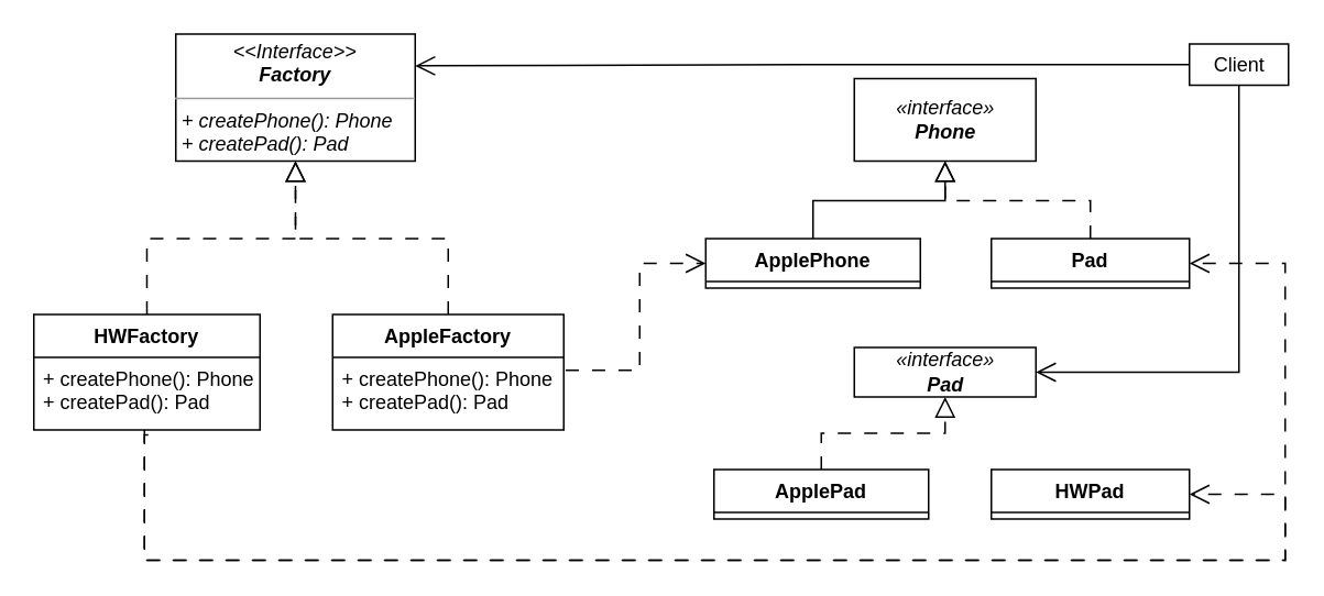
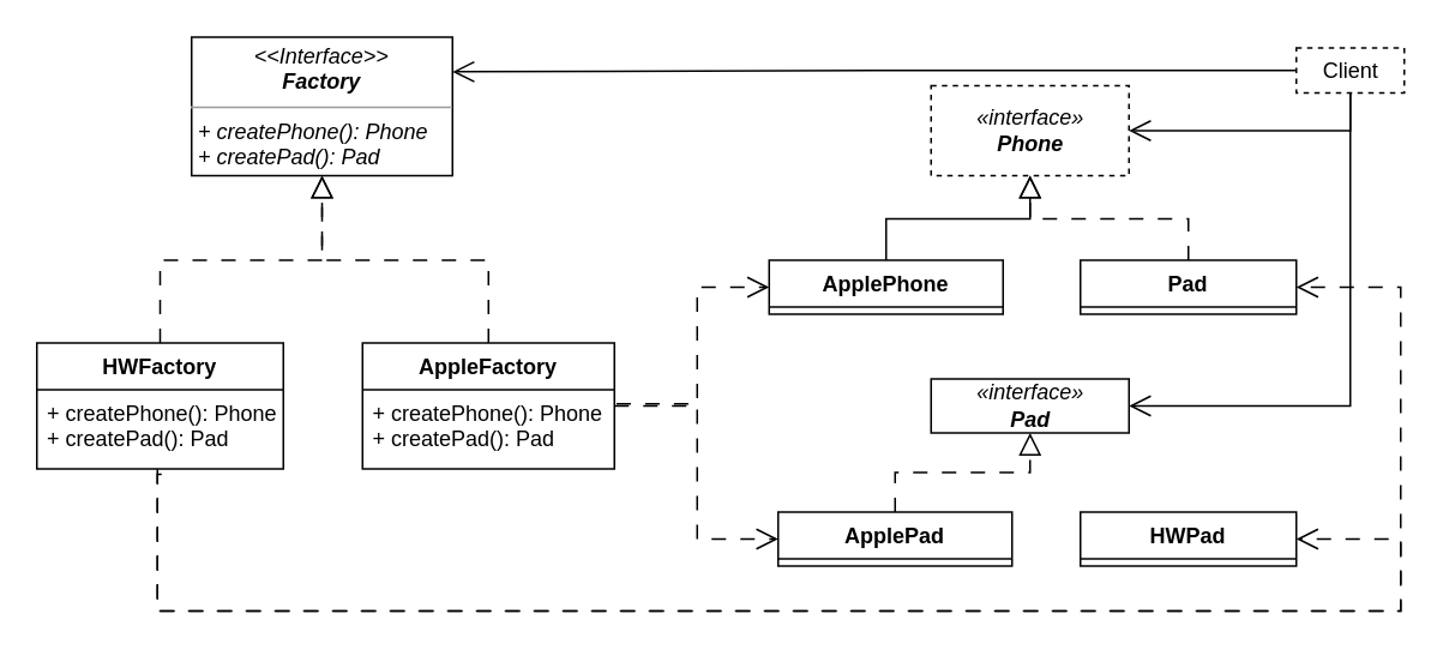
  <mxCell id="0" />
  <mxCell id="1" parent="0" />
  <mxCell id="2" value="" style="endArrow=block;endSize=10;endFill=0;shadow=0;strokeWidth=1;rounded=0;edgeStyle=elbowEdgeStyle;elbow=vertical;exitX=0.5;exitY=0;exitDx=0;exitDy=0;dashed=1;dashPattern=8 8;labelBackgroundColor=none;fontColor=default;entryX=0.5;entryY=1;entryDx=0;entryDy=0;" parent="1" source="7" target="5" edge="1"><mxGeometry width="160" relative="1" as="geometry"><mxPoint x="94" y="167" as="sourcePoint" /><mxPoint x="203" y="89" as="targetPoint" /></mxGeometry></mxCell>
  <mxCell id="3" value="" style="endArrow=block;endSize=10;endFill=0;shadow=0;strokeWidth=1;rounded=0;edgeStyle=elbowEdgeStyle;elbow=vertical;entryX=0.5;entryY=1;entryDx=0;entryDy=0;exitX=0.5;exitY=0;exitDx=0;exitDy=0;dashed=1;dashPattern=8 8;labelBackgroundColor=none;fontColor=default;" parent="1" source="10" target="5" edge="1"><mxGeometry width="160" relative="1" as="geometry"><mxPoint x="328" y="170" as="sourcePoint" /><mxPoint x="203" y="89" as="targetPoint" /></mxGeometry></mxCell>
- <mxCell id="4" value="&lt;i&gt;«interface»&lt;br&gt;&lt;b&gt;Phone&lt;/b&gt;&lt;/i&gt;" style="html=1;" parent="1" vertex="1"><mxGeometry x="517" y="47" width="110" height="50" as="geometry" /></mxCell>
+ <mxCell id="4" value="&lt;i&gt;«interface»&lt;br&gt;&lt;b&gt;Phone&lt;/b&gt;&lt;/i&gt;" style="html=1;dashed=1;" parent="1" vertex="1"><mxGeometry x="517" y="47" width="110" height="50" as="geometry" /></mxCell>
  <mxCell id="5" value="&lt;p style=&quot;margin:0px;margin-top:4px;text-align:center;&quot;&gt;&lt;i&gt;&amp;lt;&amp;lt;Interface&amp;gt;&amp;gt;&lt;br&gt;&lt;b&gt;Factory&lt;/b&gt;&lt;/i&gt;&lt;/p&gt;&lt;hr size=&quot;1&quot;&gt;&lt;p style=&quot;margin:0px;margin-left:4px;&quot;&gt;&lt;/p&gt;&lt;p style=&quot;margin:0px;margin-left:4px;&quot;&gt;&lt;i&gt;+ createPhone(): Phone&lt;/i&gt;&lt;/p&gt;&lt;p style=&quot;margin:0px;margin-left:4px;&quot;&gt;&lt;i&gt;+ createPad(): Pad&lt;/i&gt;&lt;/p&gt;" style="verticalAlign=top;align=left;overflow=fill;fontSize=12;fontFamily=Helvetica;html=1;" parent="1" vertex="1"><mxGeometry x="106" y="20" width="145" height="77" as="geometry" /></mxCell>
  <mxCell id="6" style="edgeStyle=orthogonalEdgeStyle;rounded=0;orthogonalLoop=1;jettySize=auto;html=1;entryX=1;entryY=0.5;entryDx=0;entryDy=0;dashed=1;dashPattern=8 8;endSize=10;endArrow=open;endFill=0;" parent="1" source="7" target="13" edge="1"><mxGeometry relative="1" as="geometry"><Array as="points"><mxPoint x="87" y="339" /><mxPoint x="778" y="339" /><mxPoint x="778" y="159" /></Array></mxGeometry></mxCell>
  <mxCell id="7" value="HWFactory" style="swimlane;fontStyle=1;align=center;verticalAlign=top;childLayout=stackLayout;horizontal=1;startSize=26;horizontalStack=0;resizeParent=1;resizeParentMax=0;resizeLast=0;collapsible=1;marginBottom=0;" parent="1" vertex="1"><mxGeometry x="20" y="190" width="137" height="70" as="geometry" /></mxCell>
  <mxCell id="8" value="+ createPhone(): Phone&#10;+ createPad(): Pad" style="text;strokeColor=none;fillColor=none;align=left;verticalAlign=top;spacingLeft=4;spacingRight=4;overflow=hidden;rotatable=0;points=[[0,0.5],[1,0.5]];portConstraint=eastwest;" parent="7" vertex="1"><mxGeometry y="26" width="137" height="44" as="geometry" /></mxCell>
+ <mxCell id="9" style="edgeStyle=orthogonalEdgeStyle;rounded=0;orthogonalLoop=1;jettySize=auto;html=1;entryX=0;entryY=0.5;entryDx=0;entryDy=0;dashed=1;dashPattern=8 8;endSize=10;endArrow=open;endFill=0;" parent="1" source="10" target="15" edge="1"><mxGeometry relative="1" as="geometry"><Array as="points"><mxPoint x="387" y="225" /><mxPoint x="387" y="299" /></Array></mxGeometry></mxCell>
  <mxCell id="10" value="AppleFactory" style="swimlane;fontStyle=1;align=center;verticalAlign=top;childLayout=stackLayout;horizontal=1;startSize=26;horizontalStack=0;resizeParent=1;resizeParentMax=0;resizeLast=0;collapsible=1;marginBottom=0;" parent="1" vertex="1"><mxGeometry x="201" y="190" width="140" height="70" as="geometry" /></mxCell>
  <mxCell id="11" value="+ createPhone(): Phone&#10;+ createPad(): Pad" style="text;strokeColor=none;fillColor=none;align=left;verticalAlign=top;spacingLeft=4;spacingRight=4;overflow=hidden;rotatable=0;points=[[0,0.5],[1,0.5]];portConstraint=eastwest;" parent="10" vertex="1"><mxGeometry y="26" width="140" height="44" as="geometry" /></mxCell>
  <mxCell id="12" value="ApplePhone" style="swimlane;fontStyle=1;align=center;verticalAlign=top;childLayout=stackLayout;horizontal=1;startSize=26;horizontalStack=0;resizeParent=1;resizeParentMax=0;resizeLast=0;collapsible=1;marginBottom=0;" parent="1" vertex="1"><mxGeometry x="427" y="144" width="130" height="30" as="geometry" /></mxCell>
  <mxCell id="13" value="Pad" style="swimlane;fontStyle=1;align=center;verticalAlign=top;childLayout=stackLayout;horizontal=1;startSize=26;horizontalStack=0;resizeParent=1;resizeParentMax=0;resizeLast=0;collapsible=1;marginBottom=0;" parent="1" vertex="1"><mxGeometry x="600" y="144" width="120" height="30" as="geometry" /></mxCell>
  <mxCell id="14" value="&lt;i&gt;«interface»&lt;br&gt;&lt;b&gt;Pad&lt;/b&gt;&lt;/i&gt;" style="html=1;" parent="1" vertex="1"><mxGeometry x="517" y="210" width="110" height="30" as="geometry" /></mxCell>
  <mxCell id="15" value="ApplePad" style="swimlane;fontStyle=1;align=center;verticalAlign=top;childLayout=stackLayout;horizontal=1;startSize=26;horizontalStack=0;resizeParent=1;resizeParentMax=0;resizeLast=0;collapsible=1;marginBottom=0;" parent="1" vertex="1"><mxGeometry x="432" y="284" width="130" height="30" as="geometry" /></mxCell>
  <mxCell id="16" value="HWPad" style="swimlane;fontStyle=1;align=center;verticalAlign=top;childLayout=stackLayout;horizontal=1;startSize=26;horizontalStack=0;resizeParent=1;resizeParentMax=0;resizeLast=0;collapsible=1;marginBottom=0;" parent="1" vertex="1"><mxGeometry x="600" y="284" width="120" height="30" as="geometry" /></mxCell>
  <mxCell id="17" value="" style="endArrow=block;dashed=1;endFill=0;endSize=10;html=1;rounded=0;exitX=0.5;exitY=0;exitDx=0;exitDy=0;entryX=0.5;entryY=1;entryDx=0;entryDy=0;dashPattern=8 8;edgeStyle=elbowEdgeStyle;elbow=vertical;" parent="1" source="15" target="14" edge="1"><mxGeometry width="160" relative="1" as="geometry"><mxPoint x="445" y="284" as="sourcePoint" /><mxPoint x="605" y="284" as="targetPoint" /></mxGeometry></mxCell>
  <mxCell id="18" value="" style="endArrow=block;dashed=0;endFill=0;endSize=10;html=1;rounded=0;exitX=0.5;exitY=0;exitDx=0;exitDy=0;entryX=0.5;entryY=1;entryDx=0;entryDy=0;dashPattern=8 8;edgeStyle=elbowEdgeStyle;elbow=vertical;" parent="1" source="12" target="4" edge="1"><mxGeometry width="160" relative="1" as="geometry"><mxPoint x="493" y="136" as="sourcePoint" /><mxPoint x="571.5" y="72" as="targetPoint" /></mxGeometry></mxCell>
  <mxCell id="19" value="" style="endArrow=block;dashed=1;endFill=0;endSize=10;html=1;rounded=0;exitX=0.5;exitY=0;exitDx=0;exitDy=0;entryX=0.5;entryY=1;entryDx=0;entryDy=0;dashPattern=8 8;edgeStyle=elbowEdgeStyle;elbow=vertical;" parent="1" source="13" target="4" edge="1"><mxGeometry width="160" relative="1" as="geometry"><mxPoint x="655" y="136" as="sourcePoint" /><mxPoint x="571.5" y="72" as="targetPoint" /></mxGeometry></mxCell>
  <mxCell id="20" value="" style="endArrow=open;endFill=1;endSize=10;html=1;rounded=0;dashed=1;dashPattern=8 8;hachureGap=4;fontFamily=Architects Daughter;fontSource=https%3A%2F%2Ffonts.googleapis.com%2Fcss%3Ffamily%3DArchitects%2BDaughter;fontSize=16;entryX=1;entryY=0.5;entryDx=0;entryDy=0;labelBackgroundColor=none;fontColor=default;edgeStyle=orthogonalEdgeStyle;elbow=vertical;exitX=0.506;exitY=1.068;exitDx=0;exitDy=0;exitPerimeter=0;" parent="1" source="8" target="16" edge="1"><mxGeometry width="160" relative="1" as="geometry"><mxPoint x="269" y="274" as="sourcePoint" /><mxPoint x="150" y="206" as="targetPoint" /><Array as="points"><mxPoint x="87" y="339" /><mxPoint x="778" y="339" /><mxPoint x="778" y="299" /></Array></mxGeometry></mxCell>
  <mxCell id="21" style="edgeStyle=orthogonalEdgeStyle;rounded=0;orthogonalLoop=1;jettySize=auto;html=1;exitX=1.008;exitY=0.178;exitDx=0;exitDy=0;dashed=1;dashPattern=8 8;endSize=10;exitPerimeter=0;endArrow=open;endFill=0;" parent="1" source="11" target="12" edge="1"><mxGeometry relative="1" as="geometry"><Array as="points"><mxPoint x="387" y="224" /><mxPoint x="387" y="159" /></Array></mxGeometry></mxCell>
  <mxCell id="22" style="edgeStyle=orthogonalEdgeStyle;rounded=0;orthogonalLoop=1;jettySize=auto;html=1;endArrow=open;endFill=0;endSize=10;entryX=1;entryY=0.25;entryDx=0;entryDy=0;" parent="1" source="23" target="5" edge="1"><mxGeometry relative="1" as="geometry"><mxPoint x="249" y="24" as="targetPoint" /></mxGeometry></mxCell>
- <mxCell id="23" value="Client" style="html=1;" parent="1" vertex="1"><mxGeometry x="720" y="26" width="60" height="25" as="geometry" /></mxCell>
+ <mxCell id="23" value="Client" style="html=1;dashed=1;" parent="1" vertex="1"><mxGeometry x="720" y="26" width="60" height="25" as="geometry" /></mxCell>
+ <mxCell id="24" style="edgeStyle=orthogonalEdgeStyle;rounded=0;orthogonalLoop=1;jettySize=auto;html=1;endArrow=open;endFill=0;endSize=10;exitX=0.5;exitY=1;exitDx=0;exitDy=0;entryX=1;entryY=0.5;entryDx=0;entryDy=0;" parent="1" source="23" target="4" edge="1"><mxGeometry relative="1" as="geometry"><mxPoint x="747" y="113" as="targetPoint" /><mxPoint x="730" y="48.5" as="sourcePoint" /></mxGeometry></mxCell>
  <mxCell id="25" style="edgeStyle=orthogonalEdgeStyle;rounded=0;orthogonalLoop=1;jettySize=auto;html=1;endArrow=open;endFill=0;endSize=10;exitX=0.5;exitY=1;exitDx=0;exitDy=0;entryX=1;entryY=0.5;entryDx=0;entryDy=0;" parent="1" source="23" target="14" edge="1"><mxGeometry relative="1" as="geometry"><mxPoint x="637" y="82" as="targetPoint" /><mxPoint x="760" y="61" as="sourcePoint" /><Array as="points"><mxPoint x="750" y="225" /></Array></mxGeometry></mxCell>
